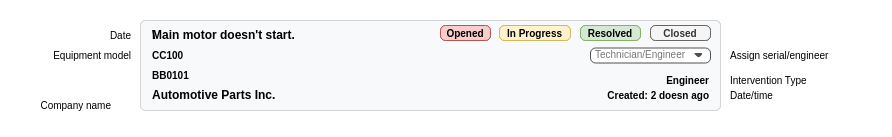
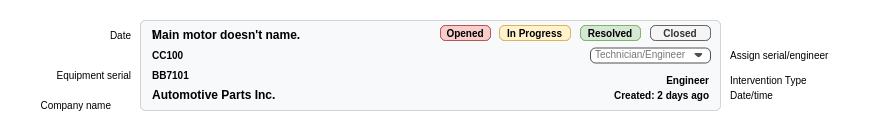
  <mxCell id="0" />
  <mxCell id="1" parent="0" />
  <mxCell id="2" value="" style="html=1;shadow=0;dashed=0;shape=mxgraph.bootstrap.rrect;rSize=5;strokeColor=#D2D3D4;html=1;whiteSpace=wrap;fillColor=#F8F9FA;fontColor=#212529;verticalAlign=bottom;align=left;spacing=20;spacingBottom=0;fontSize=14;rounded=1;" vertex="1" parent="1"><mxGeometry x="140" y="20" width="580" height="90" as="geometry" /></mxCell>
  <mxCell id="3" value="" style="html=1;shadow=0;dashed=0;shape=mxgraph.bootstrap.topButton;rSize=5;perimeter=none;whiteSpace=wrap;fillColor=#F0F1F2;strokeColor=#D2D3D4;fontColor=#212529;resizeWidth=1;fontSize=18;align=left;spacing=20;rounded=1;" vertex="1" parent="2"><mxGeometry width="580" height="60" relative="1" as="geometry" /></mxCell>
  <mxCell id="4" value="" style="html=1;shadow=0;dashed=0;shape=mxgraph.bootstrap.rrect;rSize=5;strokeColor=#D2D3D4;html=1;whiteSpace=wrap;fillColor=#F8F9FA;fontColor=#212529;verticalAlign=bottom;align=left;spacing=20;spacingBottom=0;fontSize=14;rounded=1;" vertex="1" parent="2"><mxGeometry width="580" height="90" as="geometry" /></mxCell>
  <mxCell id="5" value="\" style="text;html=1;align=left;verticalAlign=middle;resizable=0;points=[];autosize=1;strokeColor=none;fillColor=none;fontSize=12;fontStyle=1" vertex="1" parent="2"><mxGeometry x="10" width="30" height="30" as="geometry" /></mxCell>
- <mxCell id="6" value="Main motor doesn't start." style="text;html=1;align=left;verticalAlign=middle;resizable=0;points=[];autosize=1;strokeColor=none;fillColor=none;fontSize=12;fontStyle=1" vertex="1" parent="2"><mxGeometry x="10" width="170" height="30" as="geometry" /></mxCell>
+ <mxCell id="6" value="Main motor doesn't name." style="text;html=1;align=left;verticalAlign=middle;resizable=0;points=[];autosize=1;strokeColor=none;fillColor=none;fontSize=12;fontStyle=1" vertex="1" parent="2"><mxGeometry x="10" width="170" height="30" as="geometry" /></mxCell>
  <mxCell id="7" value="Date" style="text;html=1;align=right;verticalAlign=middle;resizable=0;points=[];autosize=1;strokeColor=none;fillColor=none;fontSize=10;fontStyle=0;spacing=0;" vertex="1" parent="2"><mxGeometry x="-60" y="4.737" width="50" height="20" as="geometry" /></mxCell>
  <mxCell id="8" value="Automotive Parts Inc." style="text;html=1;align=left;verticalAlign=middle;resizable=0;points=[];autosize=1;strokeColor=none;fillColor=none;fontSize=12;fontStyle=1" vertex="1" parent="1"><mxGeometry x="150" y="80" width="150" height="30" as="geometry" /></mxCell>
  <mxCell id="9" value="Company name" style="text;html=1;align=right;verticalAlign=middle;resizable=0;points=[];autosize=1;strokeColor=none;fillColor=none;fontSize=10;fontStyle=0;spacing=0;" vertex="1" parent="1"><mxGeometry x="20" y="95" width="90" height="20" as="geometry" /></mxCell>
- <mxCell id="10" value="BB0101" style="text;html=1;align=left;verticalAlign=middle;resizable=0;points=[];autosize=1;strokeColor=none;fillColor=none;fontSize=10;fontStyle=1" vertex="1" parent="1"><mxGeometry x="150" y="60" width="60" height="30" as="geometry" /></mxCell>
+ <mxCell id="10" value="BB7101" style="text;html=1;align=left;verticalAlign=middle;resizable=0;points=[];autosize=1;strokeColor=none;fillColor=none;fontSize=10;fontStyle=1" vertex="1" parent="1"><mxGeometry x="150" y="60" width="60" height="30" as="geometry" /></mxCell>
+ <mxCell id="11" value="Equipment serial" style="text;html=1;align=right;verticalAlign=middle;resizable=0;points=[];autosize=1;strokeColor=none;fillColor=none;fontSize=10;fontStyle=0;spacing=0;" vertex="1" parent="1"><mxGeometry x="40" y="65" width="90" height="20" as="geometry" /></mxCell>
  <mxCell id="12" value="CC100" style="text;html=1;align=left;verticalAlign=middle;resizable=0;points=[];autosize=1;strokeColor=none;fillColor=none;fontSize=10;fontStyle=1" vertex="1" parent="1"><mxGeometry x="150" y="40" width="50" height="30" as="geometry" /></mxCell>
- <mxCell id="13" value="Equipment model" style="text;html=1;align=right;verticalAlign=middle;resizable=0;points=[];autosize=1;strokeColor=none;fillColor=none;fontSize=10;fontStyle=0;spacing=0;" vertex="1" parent="1"><mxGeometry x="30" y="45" width="100" height="20" as="geometry" /></mxCell>
  <mxCell id="14" value="Opened" style="html=1;shadow=0;dashed=0;shape=mxgraph.bootstrap.rrect;rSize=5;strokeColor=#9673a6;strokeWidth=1;fillColor=#e1d5e7;whiteSpace=wrap;align=center;verticalAlign=middle;spacingLeft=0;fontStyle=1;fontSize=10;spacing=5;" vertex="1" parent="1"><mxGeometry x="440" y="25" width="50" height="15" as="geometry" /></mxCell>
  <mxCell id="15" value="In Progress" style="html=1;shadow=0;dashed=0;shape=mxgraph.bootstrap.rrect;rSize=5;strokeColor=#d6b656;strokeWidth=1;fillColor=#fff2cc;whiteSpace=wrap;align=center;verticalAlign=middle;spacingLeft=0;fontStyle=1;fontSize=10;spacing=5;" vertex="1" parent="1"><mxGeometry x="499" y="25" width="71" height="15" as="geometry" /></mxCell>
  <mxCell id="16" value="Resolved" style="html=1;shadow=0;dashed=0;shape=mxgraph.bootstrap.rrect;rSize=5;strokeColor=#82b366;strokeWidth=1;fillColor=#d5e8d4;whiteSpace=wrap;align=center;verticalAlign=middle;spacingLeft=0;fontStyle=1;fontSize=10;spacing=5;" vertex="1" parent="1"><mxGeometry x="580" y="25" width="60" height="15" as="geometry" /></mxCell>
  <mxCell id="17" value="Closed" style="html=1;shadow=0;dashed=0;shape=mxgraph.bootstrap.rrect;rSize=5;strokeColor=#666666;strokeWidth=1;fillColor=#f5f5f5;whiteSpace=wrap;align=center;verticalAlign=middle;spacingLeft=0;fontStyle=1;fontSize=10;spacing=5;fontColor=#333333;" vertex="1" parent="1"><mxGeometry x="650" y="25" width="60" height="15" as="geometry" /></mxCell>
  <mxCell id="18" value="Opened" style="html=1;shadow=0;dashed=0;shape=mxgraph.bootstrap.rrect;rSize=5;strokeColor=#b85450;strokeWidth=1;fillColor=#f8cecc;whiteSpace=wrap;align=center;verticalAlign=middle;spacingLeft=0;fontStyle=1;fontSize=10;spacing=5;" vertex="1" parent="1"><mxGeometry x="440" y="25" width="50" height="15" as="geometry" /></mxCell>
  <mxCell id="19" value="In Progress" style="html=1;shadow=0;dashed=0;shape=mxgraph.bootstrap.rrect;rSize=5;strokeColor=#d6b656;strokeWidth=1;fillColor=#fff2cc;whiteSpace=wrap;align=center;verticalAlign=middle;spacingLeft=0;fontStyle=1;fontSize=10;spacing=5;" vertex="1" parent="1"><mxGeometry x="499" y="25" width="71" height="15" as="geometry" /></mxCell>
  <mxCell id="20" value="Resolved" style="html=1;shadow=0;dashed=0;shape=mxgraph.bootstrap.rrect;rSize=5;strokeColor=#82b366;strokeWidth=1;fillColor=#d5e8d4;whiteSpace=wrap;align=center;verticalAlign=middle;spacingLeft=0;fontStyle=1;fontSize=10;spacing=5;" vertex="1" parent="1"><mxGeometry x="580" y="25" width="60" height="15" as="geometry" /></mxCell>
  <mxCell id="21" value="Closed" style="html=1;shadow=0;dashed=0;shape=mxgraph.bootstrap.rrect;rSize=5;strokeColor=#666666;strokeWidth=1;fillColor=#f5f5f5;whiteSpace=wrap;align=center;verticalAlign=middle;spacingLeft=0;fontStyle=1;fontSize=10;spacing=5;fontColor=#333333;" vertex="1" parent="1"><mxGeometry x="650" y="25" width="60" height="15" as="geometry" /></mxCell>
  <mxCell id="22" value="&lt;font style=&quot;font-size: 10px;&quot;&gt;Technician/Engineer&lt;/font&gt;" style="html=1;shadow=0;dashed=0;shape=mxgraph.bootstrap.rrect;rSize=5;strokeColor=#505050;strokeWidth=1;fillColor=#ffffff;fontColor=#777777;whiteSpace=wrap;align=left;verticalAlign=middle;fontStyle=0;fontSize=12;spacing=5;rounded=1;spacingBottom=2;" vertex="1" parent="1"><mxGeometry x="590" y="47.5" width="120" height="15" as="geometry" /></mxCell>
  <mxCell id="23" value="" style="shape=triangle;direction=south;fillColor=#495057;strokeColor=none;perimeter=none;rounded=1;fontSize=10;" vertex="1" parent="22"><mxGeometry x="1" y="0.5" width="10" height="5" relative="1" as="geometry"><mxPoint x="-17" y="-2.5" as="offset" /></mxGeometry></mxCell>
- <mxCell id="24" value="Created: 2 doesn ago" style="text;html=1;align=right;verticalAlign=middle;resizable=0;points=[];autosize=1;strokeColor=none;fillColor=none;fontSize=10;fontStyle=1" vertex="1" parent="1"><mxGeometry x="590" y="80" width="120" height="30" as="geometry" /></mxCell>
+ <mxCell id="24" value="Created: 2 days ago" style="text;html=1;align=right;verticalAlign=middle;resizable=0;points=[];autosize=1;strokeColor=none;fillColor=none;fontSize=10;fontStyle=1" vertex="1" parent="1"><mxGeometry x="590" y="80" width="120" height="30" as="geometry" /></mxCell>
  <mxCell id="25" value="Assign serial/engineer" style="text;html=1;align=left;verticalAlign=middle;resizable=0;points=[];autosize=1;strokeColor=none;fillColor=none;fontSize=10;fontStyle=0;spacing=0;" vertex="1" parent="1"><mxGeometry x="730" y="45" width="140" height="20" as="geometry" /></mxCell>
  <mxCell id="26" value="Date/time" style="text;html=1;align=left;verticalAlign=middle;resizable=0;points=[];autosize=1;strokeColor=none;fillColor=none;fontSize=10;fontStyle=0;spacing=0;" vertex="1" parent="1"><mxGeometry x="730" y="85" width="60" height="20" as="geometry" /></mxCell>
  <mxCell id="27" value="Engineer" style="text;html=1;align=right;verticalAlign=middle;resizable=0;points=[];autosize=1;strokeColor=none;fillColor=none;fontSize=10;fontStyle=1" vertex="1" parent="1"><mxGeometry x="630" y="65" width="80" height="30" as="geometry" /></mxCell>
  <mxCell id="28" value="Intervention Type" style="text;html=1;align=left;verticalAlign=middle;resizable=0;points=[];autosize=1;strokeColor=none;fillColor=none;fontSize=10;fontStyle=0;spacing=0;" vertex="1" parent="1"><mxGeometry x="730" y="70" width="100" height="20" as="geometry" /></mxCell>
